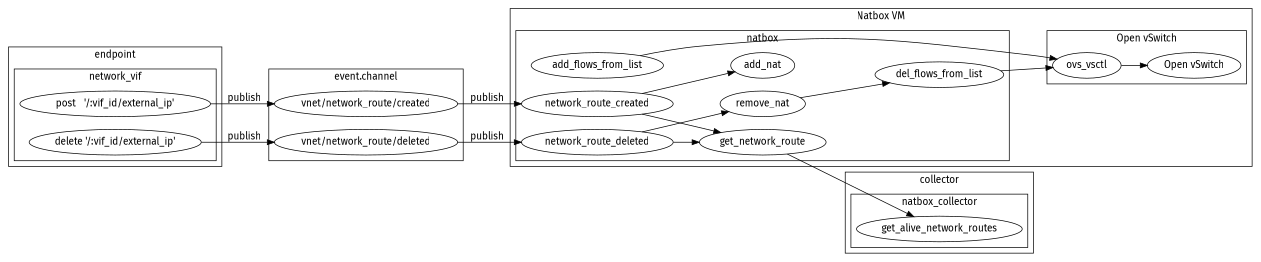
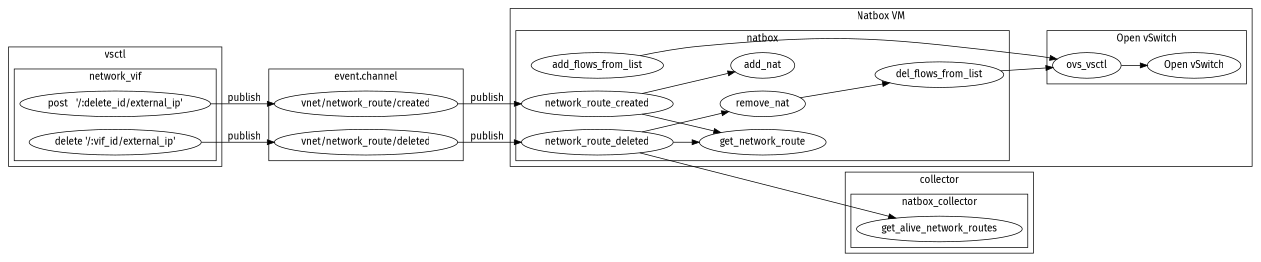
  digraph {
    fontname="Fira Sans"
    rankdir=LR
    node [fontname="Fira Sans"]
    edge [fontname="Fira Sans"]
    get_alive_network_routes
    "vnet/network_route/created"
    "vnet/network_route/deleted"
-   "post   '/:vif_id/external_ip'"
+   "post   '/:vif_id/external_ip'" [label="post   '/:delete_id/external_ip'"]
    "delete '/:vif_id/external_ip'"
    n6 [label="Open vSwitch"]
    ovs_vsctl
    network_route_created
    network_route_deleted
    get_network_route
    add_nat
    remove_nat
    add_flows_from_list
    del_flows_from_list
    subgraph cluster_1 {
      label=collector
      subgraph cluster_2 {
        label=natbox_collector
        get_alive_network_routes
      }
    }
    subgraph cluster_3 {
      label="event.channel"
      "vnet/network_route/created"
      "vnet/network_route/deleted"
    }
    subgraph cluster_4 {
-     label=endpoint
+     label=vsctl
      subgraph cluster_5 {
        label=network_vif
        "post   '/:vif_id/external_ip'"
        "delete '/:vif_id/external_ip'"
      }
    }
    subgraph cluster_6 {
      label="Natbox VM"
      subgraph cluster_7 {
        label="Open vSwitch"
        n6
        ovs_vsctl
      }
      subgraph cluster_8 {
        label=natbox
        network_route_created
        network_route_deleted
        get_network_route
        add_nat
        remove_nat
        add_flows_from_list
        del_flows_from_list
      }
    }
    "vnet/network_route/created" -> network_route_created [label=publish]
    "vnet/network_route/deleted" -> network_route_deleted [label=publish]
    "post   '/:vif_id/external_ip'" -> "vnet/network_route/created" [label=publish]
    "delete '/:vif_id/external_ip'" -> "vnet/network_route/deleted" [label=publish]
    ovs_vsctl -> n6
    network_route_created -> get_network_route
    network_route_created -> add_nat
    network_route_deleted -> get_network_route
    network_route_deleted -> remove_nat
-   get_network_route -> get_alive_network_routes
+   network_route_deleted -> get_alive_network_routes
    remove_nat -> del_flows_from_list
    add_flows_from_list -> ovs_vsctl
    del_flows_from_list -> ovs_vsctl
  }
